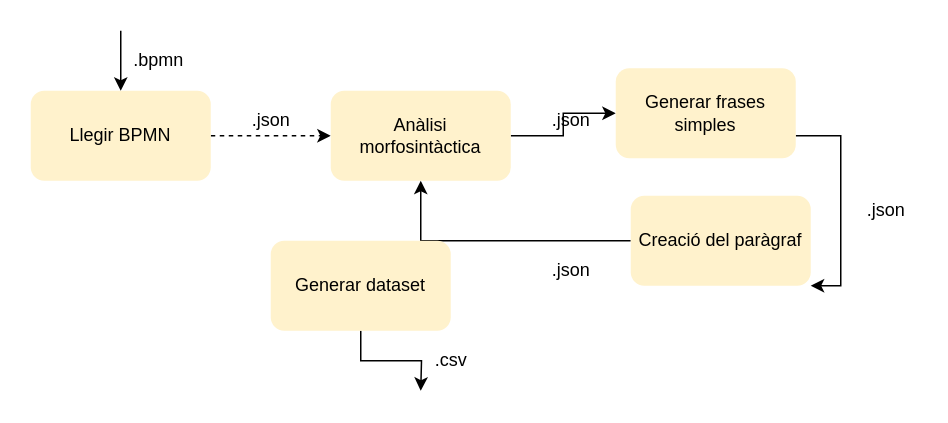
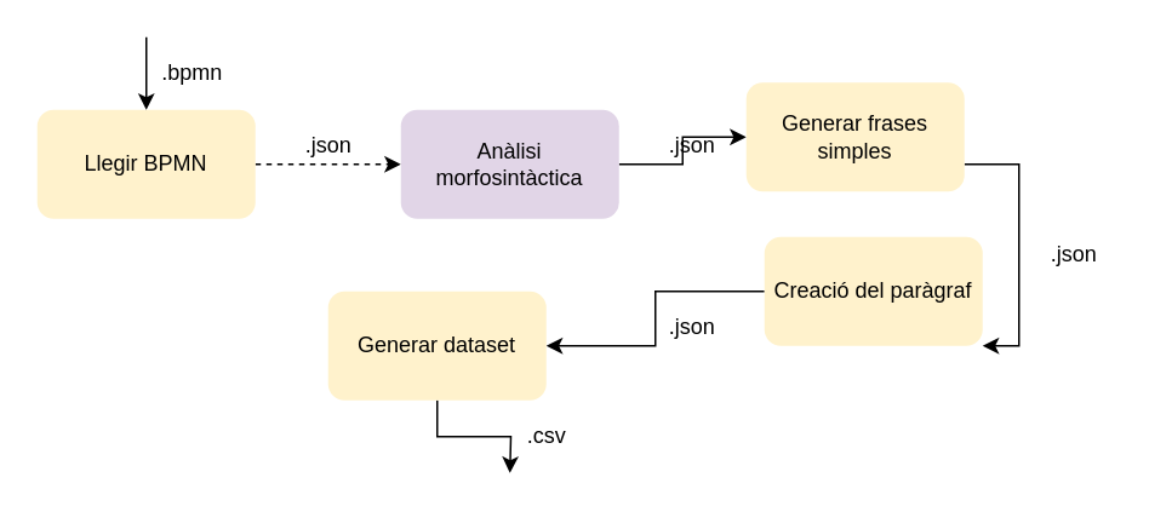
  <mxCell id="0" />
  <mxCell id="1" parent="0" />
  <mxCell id="2" value="" style="edgeStyle=orthogonalEdgeStyle;rounded=0;orthogonalLoop=1;jettySize=auto;html=1;dashed=1;" edge="1" parent="1" source="3" target="5"><mxGeometry relative="1" as="geometry" /></mxCell>
  <mxCell id="3" value="Llegir BPMN" style="rounded=1;whiteSpace=wrap;html=1;fillColor=#fff2cc;strokeColor=none;glass=0;shadow=0;sketch=0;" vertex="1" parent="1"><mxGeometry x="20" y="60" width="120" height="60" as="geometry" /></mxCell>
  <mxCell id="4" value="" style="edgeStyle=orthogonalEdgeStyle;rounded=0;orthogonalLoop=1;jettySize=auto;html=1;" edge="1" parent="1" source="5" target="7"><mxGeometry relative="1" as="geometry" /></mxCell>
- <mxCell id="5" value="&lt;div&gt;Anàlisi morfosintàctica&lt;/div&gt;" style="rounded=1;whiteSpace=wrap;html=1;fillColor=#fff2cc;strokeColor=none;glass=0;shadow=0;sketch=0;" vertex="1" parent="1"><mxGeometry x="220" y="60" width="120" height="60" as="geometry" /></mxCell>
+ <mxCell id="5" value="&lt;div&gt;Anàlisi morfosintàctica&lt;/div&gt;" style="rounded=1;whiteSpace=wrap;html=1;fillColor=#e1d5e7;strokeColor=none;glass=0;shadow=0;sketch=0;" vertex="1" parent="1"><mxGeometry x="220" y="60" width="120" height="60" as="geometry" /></mxCell>
  <mxCell id="6" value="" style="edgeStyle=orthogonalEdgeStyle;rounded=0;orthogonalLoop=1;jettySize=auto;html=1;" edge="1" parent="1" source="7" target="9"><mxGeometry relative="1" as="geometry"><Array as="points"><mxPoint x="560" y="90" /><mxPoint x="560" y="190" /></Array></mxGeometry></mxCell>
  <mxCell id="7" value="&lt;div&gt;Generar frases simples&lt;/div&gt;" style="rounded=1;whiteSpace=wrap;html=1;fillColor=#fff2cc;strokeColor=none;glass=0;shadow=0;sketch=0;" vertex="1" parent="1"><mxGeometry x="410" y="45" width="120" height="60" as="geometry" /></mxCell>
- <mxCell id="8" value="" style="edgeStyle=orthogonalEdgeStyle;rounded=0;orthogonalLoop=1;jettySize=auto;html=1;" edge="1" parent="1" source="9" target="5"><mxGeometry relative="1" as="geometry" /></mxCell>
+ <mxCell id="8" value="" style="edgeStyle=orthogonalEdgeStyle;rounded=0;orthogonalLoop=1;jettySize=auto;html=1;" edge="1" parent="1" source="9" target="11"><mxGeometry relative="1" as="geometry" /></mxCell>
  <mxCell id="9" value="Creació del paràgraf" style="rounded=1;whiteSpace=wrap;html=1;fillColor=#fff2cc;strokeColor=none;glass=0;shadow=0;sketch=0;" vertex="1" parent="1"><mxGeometry x="420" y="130" width="120" height="60" as="geometry" /></mxCell>
  <mxCell id="10" value="" style="edgeStyle=orthogonalEdgeStyle;rounded=0;orthogonalLoop=1;jettySize=auto;html=1;" edge="1" parent="1" source="11"><mxGeometry relative="1" as="geometry"><mxPoint x="280" y="260" as="targetPoint" /></mxGeometry></mxCell>
  <mxCell id="11" value="Generar dataset" style="rounded=1;whiteSpace=wrap;html=1;fillColor=#fff2cc;strokeColor=none;glass=0;shadow=0;sketch=0;" vertex="1" parent="1"><mxGeometry x="180" y="160" width="120" height="60" as="geometry" /></mxCell>
  <mxCell id="12" value="" style="endArrow=classic;html=1;rounded=0;entryX=0.5;entryY=0;entryDx=0;entryDy=0;" edge="1" parent="1" target="3"><mxGeometry width="50" height="50" relative="1" as="geometry"><mxPoint x="80" y="20" as="sourcePoint" /><mxPoint x="350" y="250" as="targetPoint" /></mxGeometry></mxCell>
  <mxCell id="13" value=".bpmn" style="text;html=1;align=center;verticalAlign=middle;resizable=0;points=[];autosize=1;strokeColor=none;fillColor=none;" vertex="1" parent="1"><mxGeometry x="80" y="30" width="50" height="20" as="geometry" /></mxCell>
  <mxCell id="14" value="&lt;div&gt;.json&lt;/div&gt;" style="text;html=1;align=center;verticalAlign=middle;resizable=0;points=[];autosize=1;strokeColor=none;fillColor=none;" vertex="1" parent="1"><mxGeometry x="160" y="70" width="40" height="20" as="geometry" /></mxCell>
  <mxCell id="15" value=".json" style="text;html=1;align=center;verticalAlign=middle;resizable=0;points=[];autosize=1;strokeColor=none;fillColor=none;" vertex="1" parent="1"><mxGeometry x="360" y="70" width="40" height="20" as="geometry" /></mxCell>
  <mxCell id="16" value="&lt;div&gt;.json&lt;/div&gt;" style="text;html=1;align=center;verticalAlign=middle;resizable=0;points=[];autosize=1;strokeColor=none;fillColor=none;" vertex="1" parent="1"><mxGeometry x="570" y="130" width="40" height="20" as="geometry" /></mxCell>
  <mxCell id="17" value=".json" style="text;html=1;align=center;verticalAlign=middle;resizable=0;points=[];autosize=1;strokeColor=none;fillColor=none;" vertex="1" parent="1"><mxGeometry x="360" y="170" width="40" height="20" as="geometry" /></mxCell>
  <mxCell id="18" value=".csv" style="text;html=1;align=center;verticalAlign=middle;resizable=0;points=[];autosize=1;strokeColor=none;fillColor=none;" vertex="1" parent="1"><mxGeometry x="280" y="230" width="40" height="20" as="geometry" /></mxCell>
